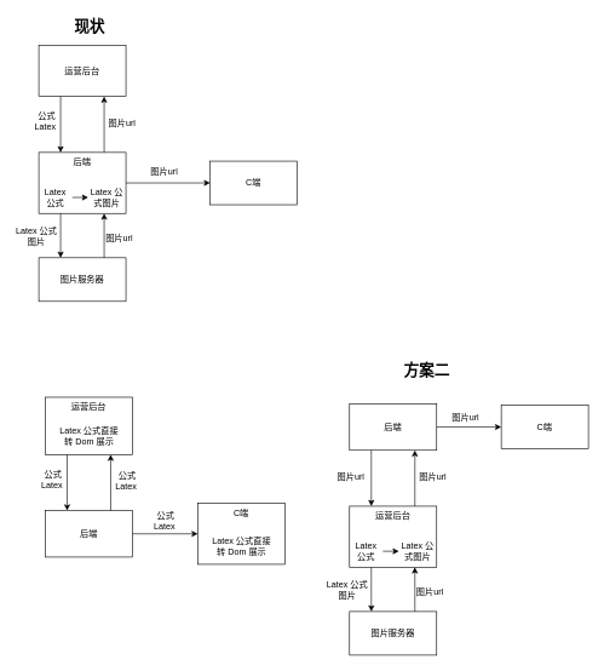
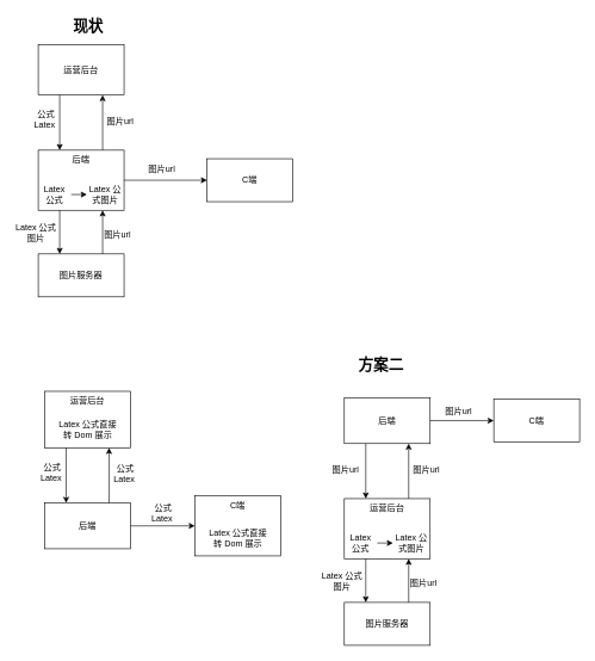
  <mxCell id="0" />
  <mxCell id="1" parent="0" />
  <mxCell id="2" value="运营后台" style="rounded=0;whiteSpace=wrap;html=1;" vertex="1" parent="1"><mxGeometry x="53" y="62" width="120" height="70" as="geometry" /></mxCell>
  <mxCell id="3" value="后端" style="rounded=0;whiteSpace=wrap;html=1;verticalAlign=top;" vertex="1" parent="1"><mxGeometry x="53" y="209" width="120" height="84" as="geometry" /></mxCell>
  <mxCell id="4" value="C端" style="rounded=0;whiteSpace=wrap;html=1;" vertex="1" parent="1"><mxGeometry x="289" y="221" width="120" height="60" as="geometry" /></mxCell>
  <mxCell id="5" value="公式 Latex&amp;nbsp;" style="text;html=1;strokeColor=none;fillColor=none;align=center;verticalAlign=middle;whiteSpace=wrap;rounded=0;" vertex="1" parent="1"><mxGeometry x="34" y="151" width="60" height="30" as="geometry" /></mxCell>
  <mxCell id="6" value="" style="endArrow=classic;html=1;rounded=0;exitX=0.25;exitY=1;exitDx=0;exitDy=0;entryX=0.25;entryY=0;entryDx=0;entryDy=0;" edge="1" parent="1" source="2" target="3"><mxGeometry width="50" height="50" relative="1" as="geometry"><mxPoint x="73" y="169" as="sourcePoint" /><mxPoint x="123" y="119" as="targetPoint" /></mxGeometry></mxCell>
  <mxCell id="7" value="图片url" style="text;html=1;strokeColor=none;fillColor=none;align=center;verticalAlign=middle;whiteSpace=wrap;rounded=0;" vertex="1" parent="1"><mxGeometry x="138" y="154" width="60" height="30" as="geometry" /></mxCell>
  <mxCell id="8" value="" style="endArrow=classic;html=1;rounded=0;exitX=0.75;exitY=0;exitDx=0;exitDy=0;entryX=0.75;entryY=1;entryDx=0;entryDy=0;" edge="1" parent="1" source="3" target="2"><mxGeometry width="50" height="50" relative="1" as="geometry"><mxPoint x="-97" y="249" as="sourcePoint" /><mxPoint x="-47" y="199" as="targetPoint" /></mxGeometry></mxCell>
  <mxCell id="9" value="" style="endArrow=classic;html=1;rounded=0;exitX=1;exitY=0.5;exitDx=0;exitDy=0;entryX=0;entryY=0.5;entryDx=0;entryDy=0;" edge="1" parent="1" source="3" target="4"><mxGeometry width="50" height="50" relative="1" as="geometry"><mxPoint x="243" y="249" as="sourcePoint" /><mxPoint x="293" y="199" as="targetPoint" /></mxGeometry></mxCell>
  <mxCell id="10" value="Latex 公式图片" style="text;html=1;strokeColor=none;fillColor=none;align=center;verticalAlign=middle;whiteSpace=wrap;rounded=0;" vertex="1" parent="1"><mxGeometry x="20" y="309" width="60" height="30" as="geometry" /></mxCell>
  <mxCell id="11" value="图片服务器" style="rounded=0;whiteSpace=wrap;html=1;" vertex="1" parent="1"><mxGeometry x="53" y="354" width="120" height="60" as="geometry" /></mxCell>
  <mxCell id="12" value="" style="endArrow=classic;html=1;rounded=0;exitX=0.25;exitY=1;exitDx=0;exitDy=0;entryX=0.25;entryY=0;entryDx=0;entryDy=0;" edge="1" parent="1" source="3" target="11"><mxGeometry width="50" height="50" relative="1" as="geometry"><mxPoint x="190" y="353" as="sourcePoint" /><mxPoint x="240" y="303" as="targetPoint" /></mxGeometry></mxCell>
  <mxCell id="13" value="" style="endArrow=classic;html=1;rounded=0;exitX=0.75;exitY=0;exitDx=0;exitDy=0;entryX=0.75;entryY=1;entryDx=0;entryDy=0;" edge="1" parent="1" source="11" target="3"><mxGeometry width="50" height="50" relative="1" as="geometry"><mxPoint x="226" y="348" as="sourcePoint" /><mxPoint x="276" y="298" as="targetPoint" /></mxGeometry></mxCell>
  <mxCell id="14" value="图片url" style="text;html=1;strokeColor=none;fillColor=none;align=center;verticalAlign=middle;whiteSpace=wrap;rounded=0;" vertex="1" parent="1"><mxGeometry x="134" y="312" width="60" height="30" as="geometry" /></mxCell>
  <mxCell id="15" value="图片url" style="text;html=1;strokeColor=none;fillColor=none;align=center;verticalAlign=middle;whiteSpace=wrap;rounded=0;" vertex="1" parent="1"><mxGeometry x="196" y="221" width="60" height="30" as="geometry" /></mxCell>
  <mxCell id="16" value="现状" style="text;html=1;strokeColor=none;fillColor=none;align=center;verticalAlign=middle;whiteSpace=wrap;rounded=0;fontStyle=1;fontSize=21;" vertex="1" parent="1"><mxGeometry x="93" y="20" width="60" height="30" as="geometry" /></mxCell>
- <mxCell id="17" value="方案二" style="text;html=1;strokeColor=none;fillColor=none;align=center;verticalAlign=middle;whiteSpace=wrap;rounded=0;fontStyle=1;fontSize=21;" vertex="1" parent="1"><mxGeometry x="545.5" y="493" width="83" height="30" as="geometry" /></mxCell>
+ <mxCell id="17" value="方案二" style="text;html=1;strokeColor=none;fillColor=none;align=center;verticalAlign=middle;whiteSpace=wrap;rounded=0;fontStyle=1;fontSize=21;" vertex="1" parent="1"><mxGeometry x="490.5" y="493" width="83" height="30" as="geometry" /></mxCell>
  <mxCell id="18" value="Latex 公式" style="text;html=1;strokeColor=none;fillColor=none;align=center;verticalAlign=middle;whiteSpace=wrap;rounded=0;" vertex="1" parent="1"><mxGeometry x="53" y="256" width="46" height="30" as="geometry" /></mxCell>
  <mxCell id="19" value="Latex 公式图片" style="text;html=1;strokeColor=none;fillColor=none;align=center;verticalAlign=middle;whiteSpace=wrap;rounded=0;" vertex="1" parent="1"><mxGeometry x="121" y="256" width="52" height="30" as="geometry" /></mxCell>
  <mxCell id="20" value="" style="endArrow=classic;html=1;rounded=0;exitX=1;exitY=0.5;exitDx=0;exitDy=0;" edge="1" parent="1" source="18" target="19"><mxGeometry width="50" height="50" relative="1" as="geometry"><mxPoint x="22" y="453" as="sourcePoint" /><mxPoint x="72" y="403" as="targetPoint" /></mxGeometry></mxCell>
  <mxCell id="21" value="后端" style="rounded=0;whiteSpace=wrap;html=1;" vertex="1" parent="1"><mxGeometry x="481" y="555" width="120" height="64" as="geometry" /></mxCell>
  <mxCell id="22" value="运营后台" style="rounded=0;whiteSpace=wrap;html=1;verticalAlign=top;" vertex="1" parent="1"><mxGeometry x="481" y="696" width="120" height="84" as="geometry" /></mxCell>
  <mxCell id="23" value="C端" style="rounded=0;whiteSpace=wrap;html=1;" vertex="1" parent="1"><mxGeometry x="690" y="557" width="120" height="60" as="geometry" /></mxCell>
  <mxCell id="24" value="图片url" style="text;html=1;strokeColor=none;fillColor=none;align=center;verticalAlign=middle;whiteSpace=wrap;rounded=0;" vertex="1" parent="1"><mxGeometry x="453" y="641" width="60" height="30" as="geometry" /></mxCell>
  <mxCell id="25" value="" style="endArrow=classic;html=1;rounded=0;exitX=0.25;exitY=1;exitDx=0;exitDy=0;entryX=0.25;entryY=0;entryDx=0;entryDy=0;" edge="1" parent="1" source="21" target="22"><mxGeometry width="50" height="50" relative="1" as="geometry"><mxPoint x="501" y="656" as="sourcePoint" /><mxPoint x="551" y="606" as="targetPoint" /></mxGeometry></mxCell>
  <mxCell id="26" value="图片url" style="text;html=1;strokeColor=none;fillColor=none;align=center;verticalAlign=middle;whiteSpace=wrap;rounded=0;" vertex="1" parent="1"><mxGeometry x="566" y="641" width="60" height="30" as="geometry" /></mxCell>
  <mxCell id="27" value="" style="endArrow=classic;html=1;rounded=0;exitX=0.75;exitY=0;exitDx=0;exitDy=0;entryX=0.75;entryY=1;entryDx=0;entryDy=0;" edge="1" parent="1" source="22" target="21"><mxGeometry width="50" height="50" relative="1" as="geometry"><mxPoint x="331" y="736" as="sourcePoint" /><mxPoint x="381" y="686" as="targetPoint" /></mxGeometry></mxCell>
  <mxCell id="28" value="" style="endArrow=classic;html=1;rounded=0;exitX=1;exitY=0.5;exitDx=0;exitDy=0;entryX=0;entryY=0.5;entryDx=0;entryDy=0;" edge="1" parent="1" source="21" target="23"><mxGeometry width="50" height="50" relative="1" as="geometry"><mxPoint x="671" y="736" as="sourcePoint" /><mxPoint x="721" y="686" as="targetPoint" /></mxGeometry></mxCell>
  <mxCell id="29" value="Latex 公式图片" style="text;html=1;strokeColor=none;fillColor=none;align=center;verticalAlign=middle;whiteSpace=wrap;rounded=0;" vertex="1" parent="1"><mxGeometry x="448" y="796" width="60" height="30" as="geometry" /></mxCell>
  <mxCell id="30" value="图片服务器" style="rounded=0;whiteSpace=wrap;html=1;" vertex="1" parent="1"><mxGeometry x="481" y="841" width="120" height="60" as="geometry" /></mxCell>
  <mxCell id="31" value="" style="endArrow=classic;html=1;rounded=0;exitX=0.25;exitY=1;exitDx=0;exitDy=0;entryX=0.25;entryY=0;entryDx=0;entryDy=0;" edge="1" parent="1" source="22" target="30"><mxGeometry width="50" height="50" relative="1" as="geometry"><mxPoint x="618" y="840" as="sourcePoint" /><mxPoint x="668" y="790" as="targetPoint" /></mxGeometry></mxCell>
  <mxCell id="32" value="" style="endArrow=classic;html=1;rounded=0;exitX=0.75;exitY=0;exitDx=0;exitDy=0;entryX=0.75;entryY=1;entryDx=0;entryDy=0;" edge="1" parent="1" source="30" target="22"><mxGeometry width="50" height="50" relative="1" as="geometry"><mxPoint x="654" y="835" as="sourcePoint" /><mxPoint x="704" y="785" as="targetPoint" /></mxGeometry></mxCell>
  <mxCell id="33" value="图片url" style="text;html=1;strokeColor=none;fillColor=none;align=center;verticalAlign=middle;whiteSpace=wrap;rounded=0;" vertex="1" parent="1"><mxGeometry x="562" y="799" width="60" height="30" as="geometry" /></mxCell>
  <mxCell id="34" value="图片url" style="text;html=1;strokeColor=none;fillColor=none;align=center;verticalAlign=middle;whiteSpace=wrap;rounded=0;" vertex="1" parent="1"><mxGeometry x="611" y="560" width="60" height="30" as="geometry" /></mxCell>
  <mxCell id="35" value="Latex 公式" style="text;html=1;strokeColor=none;fillColor=none;align=center;verticalAlign=middle;whiteSpace=wrap;rounded=0;" vertex="1" parent="1"><mxGeometry x="481" y="743" width="46" height="30" as="geometry" /></mxCell>
  <mxCell id="36" value="Latex 公式图片" style="text;html=1;strokeColor=none;fillColor=none;align=center;verticalAlign=middle;whiteSpace=wrap;rounded=0;" vertex="1" parent="1"><mxGeometry x="549" y="743" width="52" height="30" as="geometry" /></mxCell>
  <mxCell id="37" value="" style="endArrow=classic;html=1;rounded=0;exitX=1;exitY=0.5;exitDx=0;exitDy=0;" edge="1" parent="1" source="35" target="36"><mxGeometry width="50" height="50" relative="1" as="geometry"><mxPoint x="450" y="940" as="sourcePoint" /><mxPoint x="500" y="890" as="targetPoint" /></mxGeometry></mxCell>
  <mxCell id="38" value="运营后台" style="rounded=0;whiteSpace=wrap;html=1;verticalAlign=top;" vertex="1" parent="1"><mxGeometry x="62" y="546" width="120" height="79" as="geometry" /></mxCell>
  <mxCell id="39" value="后端" style="rounded=0;whiteSpace=wrap;html=1;verticalAlign=middle;" vertex="1" parent="1"><mxGeometry x="62" y="702" width="120" height="64" as="geometry" /></mxCell>
  <mxCell id="40" value="C端" style="rounded=0;whiteSpace=wrap;html=1;verticalAlign=top;" vertex="1" parent="1"><mxGeometry x="272" y="692" width="120" height="84" as="geometry" /></mxCell>
  <mxCell id="41" value="公式 Latex&amp;nbsp;" style="text;html=1;strokeColor=none;fillColor=none;align=center;verticalAlign=middle;whiteSpace=wrap;rounded=0;" vertex="1" parent="1"><mxGeometry x="43" y="644" width="60" height="30" as="geometry" /></mxCell>
  <mxCell id="42" value="" style="endArrow=classic;html=1;rounded=0;exitX=0.25;exitY=1;exitDx=0;exitDy=0;entryX=0.25;entryY=0;entryDx=0;entryDy=0;" edge="1" parent="1" source="38" target="39"><mxGeometry width="50" height="50" relative="1" as="geometry"><mxPoint x="82" y="662" as="sourcePoint" /><mxPoint x="132" y="612" as="targetPoint" /></mxGeometry></mxCell>
  <mxCell id="43" value="" style="endArrow=classic;html=1;rounded=0;exitX=0.75;exitY=0;exitDx=0;exitDy=0;entryX=0.75;entryY=1;entryDx=0;entryDy=0;" edge="1" parent="1" source="39" target="38"><mxGeometry width="50" height="50" relative="1" as="geometry"><mxPoint x="-88" y="742" as="sourcePoint" /><mxPoint x="-38" y="692" as="targetPoint" /></mxGeometry></mxCell>
  <mxCell id="44" value="" style="endArrow=classic;html=1;rounded=0;exitX=1;exitY=0.5;exitDx=0;exitDy=0;entryX=0;entryY=0.5;entryDx=0;entryDy=0;" edge="1" parent="1" source="39" target="40"><mxGeometry width="50" height="50" relative="1" as="geometry"><mxPoint x="252" y="742" as="sourcePoint" /><mxPoint x="302" y="692" as="targetPoint" /></mxGeometry></mxCell>
  <mxCell id="45" value="公式 Latex&amp;nbsp;" style="text;html=1;strokeColor=none;fillColor=none;align=center;verticalAlign=middle;whiteSpace=wrap;rounded=0;" vertex="1" parent="1"><mxGeometry x="145" y="646" width="60" height="30" as="geometry" /></mxCell>
  <mxCell id="46" value="公式 Latex&amp;nbsp;" style="text;html=1;strokeColor=none;fillColor=none;align=center;verticalAlign=middle;whiteSpace=wrap;rounded=0;" vertex="1" parent="1"><mxGeometry x="198" y="702" width="60" height="30" as="geometry" /></mxCell>
  <mxCell id="47" value="Latex 公式直接转 Dom 展示" style="text;html=1;strokeColor=none;fillColor=none;align=center;verticalAlign=middle;whiteSpace=wrap;rounded=0;" vertex="1" parent="1"><mxGeometry x="285.5" y="736" width="93" height="30" as="geometry" /></mxCell>
  <mxCell id="48" value="Latex 公式直接转 Dom 展示" style="text;html=1;strokeColor=none;fillColor=none;align=center;verticalAlign=middle;whiteSpace=wrap;rounded=0;" vertex="1" parent="1"><mxGeometry x="75.5" y="585" width="93" height="30" as="geometry" /></mxCell>
